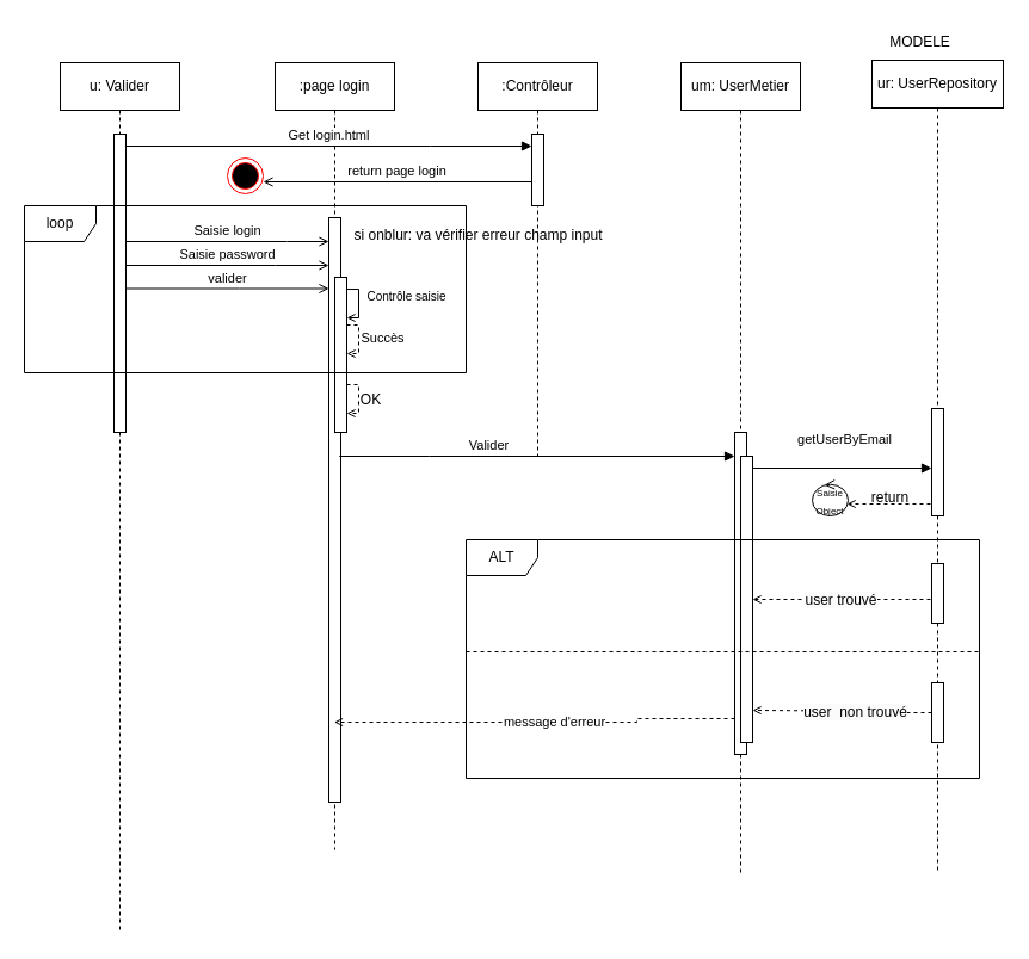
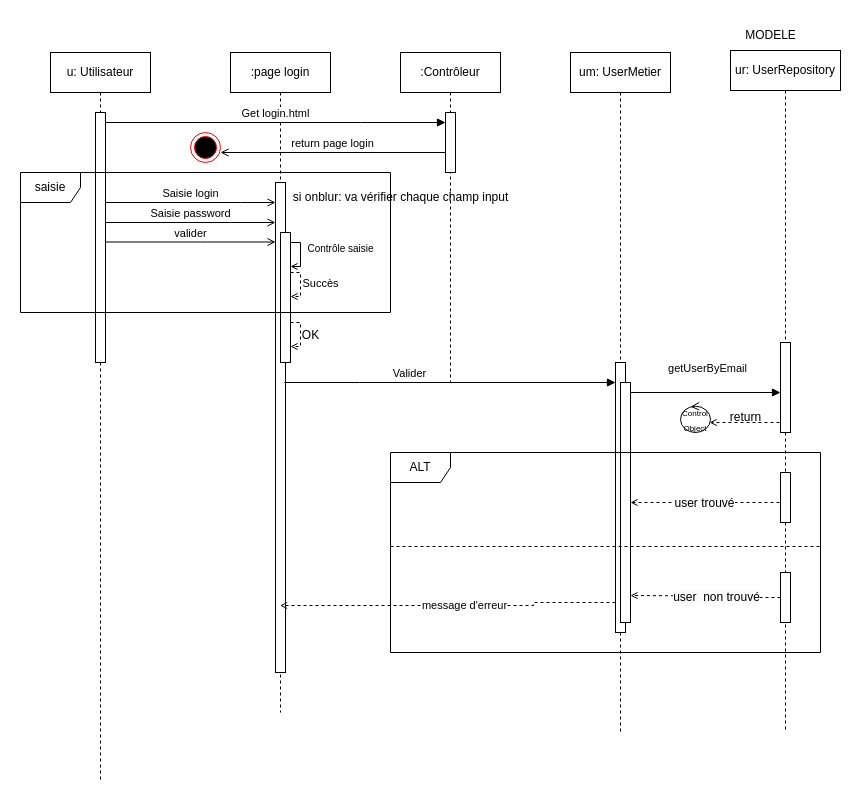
  <mxCell id="0" />
  <mxCell id="1" parent="0" />
- <mxCell id="2" value="u: Valider" style="shape=umlLifeline;perimeter=lifelinePerimeter;whiteSpace=wrap;html=1;container=0;dropTarget=0;collapsible=0;recursiveResize=0;outlineConnect=0;portConstraint=eastwest;newEdgeStyle={&quot;edgeStyle&quot;:&quot;elbowEdgeStyle&quot;,&quot;elbow&quot;:&quot;vertical&quot;,&quot;curved&quot;:0,&quot;rounded&quot;:0};" parent="1" vertex="1"><mxGeometry x="50" y="52" width="100" height="730" as="geometry" /></mxCell>
+ <mxCell id="2" value="u: Utilisateur" style="shape=umlLifeline;perimeter=lifelinePerimeter;whiteSpace=wrap;html=1;container=0;dropTarget=0;collapsible=0;recursiveResize=0;outlineConnect=0;portConstraint=eastwest;newEdgeStyle={&quot;edgeStyle&quot;:&quot;elbowEdgeStyle&quot;,&quot;elbow&quot;:&quot;vertical&quot;,&quot;curved&quot;:0,&quot;rounded&quot;:0};" parent="1" vertex="1"><mxGeometry x="50" y="52" width="100" height="730" as="geometry" /></mxCell>
  <mxCell id="3" value="" style="html=1;points=[];perimeter=orthogonalPerimeter;outlineConnect=0;targetShapes=umlLifeline;portConstraint=eastwest;newEdgeStyle={&quot;edgeStyle&quot;:&quot;elbowEdgeStyle&quot;,&quot;elbow&quot;:&quot;vertical&quot;,&quot;curved&quot;:0,&quot;rounded&quot;:0};" parent="2" vertex="1"><mxGeometry x="45" y="60" width="10" height="250" as="geometry" /></mxCell>
  <mxCell id="4" value=":page login" style="shape=umlLifeline;perimeter=lifelinePerimeter;whiteSpace=wrap;html=1;container=0;dropTarget=0;collapsible=0;recursiveResize=0;outlineConnect=0;portConstraint=eastwest;newEdgeStyle={&quot;edgeStyle&quot;:&quot;elbowEdgeStyle&quot;,&quot;elbow&quot;:&quot;vertical&quot;,&quot;curved&quot;:0,&quot;rounded&quot;:0};" parent="1" vertex="1"><mxGeometry x="230" y="52" width="100" height="660" as="geometry" /></mxCell>
  <mxCell id="5" value="" style="html=1;points=[];perimeter=orthogonalPerimeter;outlineConnect=0;targetShapes=umlLifeline;portConstraint=eastwest;newEdgeStyle={&quot;edgeStyle&quot;:&quot;elbowEdgeStyle&quot;,&quot;elbow&quot;:&quot;vertical&quot;,&quot;curved&quot;:0,&quot;rounded&quot;:0};" parent="4" vertex="1"><mxGeometry x="45" y="130" width="10" height="490" as="geometry" /></mxCell>
  <mxCell id="6" value="" style="html=1;points=[];perimeter=orthogonalPerimeter;outlineConnect=0;targetShapes=umlLifeline;portConstraint=eastwest;newEdgeStyle={&quot;edgeStyle&quot;:&quot;elbowEdgeStyle&quot;,&quot;elbow&quot;:&quot;vertical&quot;,&quot;curved&quot;:0,&quot;rounded&quot;:0};" vertex="1" parent="4"><mxGeometry x="50" y="180" width="10" height="130" as="geometry" /></mxCell>
  <mxCell id="7" value="&lt;font style=&quot;font-size: 10px;&quot;&gt;&lt;font style=&quot;&quot;&gt;Contrôle&lt;/font&gt;&amp;nbsp;saisie&lt;/font&gt;" style="html=1;verticalAlign=bottom;endArrow=open;edgeStyle=orthogonalEdgeStyle;elbow=vertical;rounded=0;endFill=0;jumpSize=4;startSize=4;endSize=5;" edge="1" parent="4"><mxGeometry x="0.114" y="40" relative="1" as="geometry"><mxPoint x="60" y="190" as="sourcePoint" /><Array as="points"><mxPoint x="70" y="190" /></Array><mxPoint x="60" y="214" as="targetPoint" /><mxPoint as="offset" /></mxGeometry></mxCell>
  <mxCell id="8" value="" style="html=1;verticalAlign=bottom;endArrow=open;edgeStyle=orthogonalEdgeStyle;elbow=vertical;rounded=0;endFill=0;jumpSize=4;startSize=4;endSize=5;dashed=1;" edge="1" parent="4" source="6" target="6"><mxGeometry x="-0.091" y="10" relative="1" as="geometry"><mxPoint x="60" y="270" as="sourcePoint" /><Array as="points"><mxPoint x="70" y="270" /><mxPoint x="70" y="294" /></Array><mxPoint x="60" y="294" as="targetPoint" /><mxPoint as="offset" /></mxGeometry></mxCell>
  <mxCell id="9" value="Get login.html" style="html=1;verticalAlign=bottom;endArrow=block;edgeStyle=elbowEdgeStyle;elbow=horizontal;curved=0;rounded=0;" parent="1" source="3" target="12" edge="1"><mxGeometry relative="1" as="geometry"><mxPoint x="205" y="142" as="sourcePoint" /><Array as="points"><mxPoint x="360" y="122" /><mxPoint x="190" y="132" /></Array></mxGeometry></mxCell>
  <mxCell id="10" value="return page login" style="html=1;verticalAlign=bottom;endArrow=open;edgeStyle=elbowEdgeStyle;elbow=vertical;curved=0;rounded=0;endFill=0;entryX=1;entryY=0.667;entryDx=0;entryDy=0;entryPerimeter=0;" parent="1" source="12" target="24" edge="1"><mxGeometry relative="1" as="geometry"><mxPoint x="457.96" y="150.46" as="sourcePoint" /><Array as="points" /><mxPoint x="230" y="143.53" as="targetPoint" /></mxGeometry></mxCell>
  <mxCell id="11" value=":Contrôleur" style="shape=umlLifeline;perimeter=lifelinePerimeter;whiteSpace=wrap;html=1;container=0;dropTarget=0;collapsible=0;recursiveResize=0;outlineConnect=0;portConstraint=eastwest;newEdgeStyle={&quot;edgeStyle&quot;:&quot;elbowEdgeStyle&quot;,&quot;elbow&quot;:&quot;vertical&quot;,&quot;curved&quot;:0,&quot;rounded&quot;:0};" vertex="1" parent="1"><mxGeometry x="400" y="52" width="100" height="330" as="geometry" /></mxCell>
  <mxCell id="12" value="" style="html=1;points=[];perimeter=orthogonalPerimeter;outlineConnect=0;targetShapes=umlLifeline;portConstraint=eastwest;newEdgeStyle={&quot;edgeStyle&quot;:&quot;elbowEdgeStyle&quot;,&quot;elbow&quot;:&quot;vertical&quot;,&quot;curved&quot;:0,&quot;rounded&quot;:0};" vertex="1" parent="11"><mxGeometry x="45" y="60" width="10" height="60" as="geometry" /></mxCell>
  <mxCell id="13" value="um: UserMetier" style="shape=umlLifeline;perimeter=lifelinePerimeter;whiteSpace=wrap;html=1;container=0;dropTarget=0;collapsible=0;recursiveResize=0;outlineConnect=0;portConstraint=eastwest;newEdgeStyle={&quot;edgeStyle&quot;:&quot;elbowEdgeStyle&quot;,&quot;elbow&quot;:&quot;vertical&quot;,&quot;curved&quot;:0,&quot;rounded&quot;:0};" vertex="1" parent="1"><mxGeometry x="570" y="52" width="100" height="680" as="geometry" /></mxCell>
  <mxCell id="14" value="" style="html=1;points=[];perimeter=orthogonalPerimeter;outlineConnect=0;targetShapes=umlLifeline;portConstraint=eastwest;newEdgeStyle={&quot;edgeStyle&quot;:&quot;elbowEdgeStyle&quot;,&quot;elbow&quot;:&quot;vertical&quot;,&quot;curved&quot;:0,&quot;rounded&quot;:0};" vertex="1" parent="13"><mxGeometry x="45" y="310" width="10" height="270" as="geometry" /></mxCell>
  <mxCell id="15" value="&lt;span style=&quot;color: rgba(0, 0, 0, 0); font-family: monospace; font-size: 0px; text-align: start;&quot;&gt;%3CmxGraphModel%3E%3Croot%3E%3CmxCell%20id%3D%220%22%2F%3E%3CmxCell%20id%3D%221%22%20parent%3D%220%22%2F%3E%3CmxCell%20id%3D%222%22%20value%3D%22Succ%C3%A8s%22%20style%3D%22html%3D1%3BverticalAlign%3Dbottom%3BendArrow%3Dblock%3BedgeStyle%3DelbowEdgeStyle%3Belbow%3Dhorizontal%3Bcurved%3D0%3Brounded%3D0%3B%22%20edge%3D%221%22%20parent%3D%221%22%3E%3CmxGeometry%20x%3D%22-0.782%22%20y%3D%2290%22%20relative%3D%221%22%20as%3D%22geometry%22%3E%3CmxPoint%20x%3D%22273.88%22%20y%3D%22370%22%20as%3D%22sourcePoint%22%2F%3E%3CArray%20as%3D%22points%22%3E%3CmxPoint%20x%3D%22349.13%22%20y%3D%22370%22%2F%3E%3C%2FArray%3E%3CmxPoint%20x%3D%22605%22%20y%3D%22370%22%20as%3D%22targetPoint%22%2F%3E%3CmxPoint%20as%3D%22offset%22%2F%3E%3C%2FmxGeometry%3E%3C%2FmxCell%3E%3CmxCell%20id%3D%223%22%20value%3D%22Valider%22%20style%3D%22edgeLabel%3Bhtml%3D1%3Balign%3Dcenter%3BverticalAlign%3Dmiddle%3Bresizable%3D0%3Bpoints%3D%5B%5D%3B%22%20vertex%3D%221%22%20connectable%3D%220%22%20parent%3D%222%22%3E%3CmxGeometry%20x%3D%220.126%22%20relative%3D%221%22%20as%3D%22geometry%22%3E%3CmxPoint%20x%3D%22-61%22%20y%3D%22-10%22%20as%3D%22offset%22%2F%3E%3C%2FmxGeometry%3E%3C%2FmxCell%3E%3C%2Froot%3E%3C%2FmxGraphModel%3E&lt;/span&gt;" style="html=1;points=[];perimeter=orthogonalPerimeter;outlineConnect=0;targetShapes=umlLifeline;portConstraint=eastwest;newEdgeStyle={&quot;edgeStyle&quot;:&quot;elbowEdgeStyle&quot;,&quot;elbow&quot;:&quot;vertical&quot;,&quot;curved&quot;:0,&quot;rounded&quot;:0};" vertex="1" parent="13"><mxGeometry x="50" y="330" width="10" height="240" as="geometry" /></mxCell>
  <mxCell id="16" value="ur: UserRepository" style="shape=umlLifeline;perimeter=lifelinePerimeter;whiteSpace=wrap;html=1;container=0;dropTarget=0;collapsible=0;recursiveResize=0;outlineConnect=0;portConstraint=eastwest;newEdgeStyle={&quot;edgeStyle&quot;:&quot;elbowEdgeStyle&quot;,&quot;elbow&quot;:&quot;vertical&quot;,&quot;curved&quot;:0,&quot;rounded&quot;:0};" vertex="1" parent="1"><mxGeometry x="730" y="50" width="110" height="682" as="geometry" /></mxCell>
  <mxCell id="17" value="&lt;span style=&quot;color: rgba(0, 0, 0, 0); font-family: monospace; font-size: 0px; text-align: start;&quot;&gt;%3CmxGraphModel%3E%3Croot%3E%3CmxCell%20id%3D%220%22%2F%3E%3CmxCell%20id%3D%221%22%20parent%3D%220%22%2F%3E%3CmxCell%20id%3D%222%22%20value%3D%22Succ%C3%A8s%22%20style%3D%22html%3D1%3BverticalAlign%3Dbottom%3BendArrow%3Dblock%3BedgeStyle%3DelbowEdgeStyle%3Belbow%3Dhorizontal%3Bcurved%3D0%3Brounded%3D0%3B%22%20edge%3D%221%22%20parent%3D%221%22%3E%3CmxGeometry%20x%3D%22-0.782%22%20y%3D%2290%22%20relative%3D%221%22%20as%3D%22geometry%22%3E%3CmxPoint%20x%3D%22273.88%22%20y%3D%22370%22%20as%3D%22sourcePoint%22%2F%3E%3CArray%20as%3D%22points%22%3E%3CmxPoint%20x%3D%22349.13%22%20y%3D%22370%22%2F%3E%3C%2FArray%3E%3CmxPoint%20x%3D%22605%22%20y%3D%22370%22%20as%3D%22targetPoint%22%2F%3E%3CmxPoint%20as%3D%22offset%22%2F%3E%3C%2FmxGeometry%3E%3C%2FmxCell%3E%3CmxCell%20id%3D%223%22%20value%3D%22Valider%22%20style%3D%22edgeLabel%3Bhtml%3D1%3Balign%3Dcenter%3BverticalAlign%3Dmiddle%3Bresizable%3D0%3Bpoints%3D%5B%5D%3B%22%20vertex%3D%221%22%20connectable%3D%220%22%20parent%3D%222%22%3E%3CmxGeometry%20x%3D%220.126%22%20relative%3D%221%22%20as%3D%22geometry%22%3E%3CmxPoint%20x%3D%22-61%22%20y%3D%22-10%22%20as%3D%22offset%22%2F%3E%3C%2FmxGeometry%3E%3C%2FmxCell%3E%3C%2Froot%3E%3C%2FmxGraphModel%3E&lt;/span&gt;" style="html=1;points=[];perimeter=orthogonalPerimeter;outlineConnect=0;targetShapes=umlLifeline;portConstraint=eastwest;newEdgeStyle={&quot;edgeStyle&quot;:&quot;elbowEdgeStyle&quot;,&quot;elbow&quot;:&quot;vertical&quot;,&quot;curved&quot;:0,&quot;rounded&quot;:0};" vertex="1" parent="16"><mxGeometry x="50" y="292" width="10" height="90" as="geometry" /></mxCell>
  <mxCell id="18" value="Saisie login" style="html=1;verticalAlign=bottom;endArrow=open;edgeStyle=elbowEdgeStyle;elbow=vertical;curved=0;rounded=0;endFill=0;" edge="1" parent="1" source="3" target="5"><mxGeometry relative="1" as="geometry"><mxPoint x="130" y="192" as="sourcePoint" /><Array as="points"><mxPoint x="240" y="202" /></Array><mxPoint x="272.5" y="192" as="targetPoint" /></mxGeometry></mxCell>
  <mxCell id="19" value="Saisie password" style="html=1;verticalAlign=bottom;endArrow=open;edgeStyle=elbowEdgeStyle;elbow=vertical;curved=0;rounded=0;endFill=0;" edge="1" parent="1" source="3" target="5"><mxGeometry relative="1" as="geometry"><mxPoint x="110" y="212" as="sourcePoint" /><Array as="points"><mxPoint x="230" y="222" /><mxPoint x="195" y="212" /></Array><mxPoint x="272.5" y="212" as="targetPoint" /></mxGeometry></mxCell>
  <mxCell id="20" value="" style="html=1;verticalAlign=bottom;endArrow=open;edgeStyle=orthogonalEdgeStyle;elbow=vertical;rounded=0;endFill=0;jumpSize=4;startSize=4;endSize=5;dashed=1;" edge="1" parent="1"><mxGeometry x="-0.091" y="10" relative="1" as="geometry"><mxPoint x="290" y="272" as="sourcePoint" /><Array as="points"><mxPoint x="300" y="272" /></Array><mxPoint x="290" y="296" as="targetPoint" /><mxPoint as="offset" /></mxGeometry></mxCell>
  <mxCell id="21" value="Succès" style="html=1;verticalAlign=bottom;endArrow=block;edgeStyle=elbowEdgeStyle;elbow=horizontal;curved=0;rounded=0;" edge="1" parent="1" target="14"><mxGeometry x="-0.782" y="90" relative="1" as="geometry"><mxPoint x="283.88" y="382" as="sourcePoint" /><Array as="points"><mxPoint x="359.13" y="382" /></Array><mxPoint x="616.13" y="382" as="targetPoint" /><mxPoint as="offset" /></mxGeometry></mxCell>
  <mxCell id="22" value="Valider" style="edgeLabel;html=1;align=center;verticalAlign=middle;resizable=0;points=[];" vertex="1" connectable="0" parent="21"><mxGeometry x="0.126" relative="1" as="geometry"><mxPoint x="-61" y="-10" as="offset" /></mxGeometry></mxCell>
  <mxCell id="23" value="getUserByEmail" style="html=1;verticalAlign=bottom;endArrow=block;elbow=vertical;rounded=0;" edge="1" parent="1" source="15"><mxGeometry x="0.033" y="15" relative="1" as="geometry"><mxPoint x="635" y="392" as="sourcePoint" /><mxPoint x="780" y="392" as="targetPoint" /><mxPoint as="offset" /></mxGeometry></mxCell>
  <mxCell id="24" value="" style="ellipse;html=1;shape=endState;fillColor=#000000;strokeColor=#ff0000;" vertex="1" parent="1"><mxGeometry x="190" y="132" width="30" height="30" as="geometry" /></mxCell>
  <mxCell id="25" value="valider" style="html=1;verticalAlign=bottom;endArrow=open;edgeStyle=elbowEdgeStyle;elbow=vertical;curved=0;rounded=0;endFill=0;" edge="1" parent="1" source="3" target="5"><mxGeometry relative="1" as="geometry"><mxPoint x="110" y="241.5" as="sourcePoint" /><Array as="points"><mxPoint x="200" y="241.5" /></Array><mxPoint x="277.5" y="241.5" as="targetPoint" /></mxGeometry></mxCell>
  <mxCell id="26" value="MODELE" style="text;html=1;align=center;verticalAlign=middle;resizable=0;points=[];autosize=1;strokeColor=none;fillColor=none;" vertex="1" parent="1"><mxGeometry x="735" y="20" width="70" height="30" as="geometry" /></mxCell>
- <mxCell id="27" value="si onblur: va vérifier erreur champ input" style="text;html=1;align=center;verticalAlign=middle;resizable=0;points=[];autosize=1;strokeColor=none;fillColor=none;" vertex="1" parent="1"><mxGeometry x="280" y="182" width="240" height="30" as="geometry" /></mxCell>
- <mxCell id="28" value="loop" style="shape=umlFrame;whiteSpace=wrap;html=1;pointerEvents=0;" vertex="1" parent="1"><mxGeometry x="20" y="172" width="370" height="140" as="geometry" /></mxCell>
+ <mxCell id="27" value="si onblur: va vérifier chaque champ input" style="text;html=1;align=center;verticalAlign=middle;resizable=0;points=[];autosize=1;strokeColor=none;fillColor=none;" vertex="1" parent="1"><mxGeometry x="280" y="182" width="240" height="30" as="geometry" /></mxCell>
+ <mxCell id="28" value="saisie" style="shape=umlFrame;whiteSpace=wrap;html=1;pointerEvents=0;" vertex="1" parent="1"><mxGeometry x="20" y="172" width="370" height="140" as="geometry" /></mxCell>
  <mxCell id="29" value="OK" style="text;html=1;align=center;verticalAlign=middle;resizable=0;points=[];autosize=1;strokeColor=none;fillColor=none;" vertex="1" parent="1"><mxGeometry x="290" y="320" width="40" height="30" as="geometry" /></mxCell>
  <mxCell id="30" value="" style="html=1;verticalAlign=bottom;endArrow=open;edgeStyle=orthogonalEdgeStyle;elbow=vertical;rounded=0;endFill=0;jumpSize=4;startSize=4;endSize=5;dashed=1;" edge="1" parent="1" target="40"><mxGeometry x="-0.091" y="10" relative="1" as="geometry"><mxPoint x="780" y="426.966" as="sourcePoint" /><Array as="points"><mxPoint x="780" y="422" /></Array><mxPoint x="710" y="422" as="targetPoint" /><mxPoint as="offset" /></mxGeometry></mxCell>
  <mxCell id="31" value="return" style="text;html=1;align=center;verticalAlign=middle;resizable=0;points=[];autosize=1;strokeColor=none;fillColor=none;" vertex="1" parent="1"><mxGeometry x="720" y="402" width="50" height="30" as="geometry" /></mxCell>
  <mxCell id="32" value="ALT" style="shape=umlFrame;whiteSpace=wrap;html=1;pointerEvents=0;" vertex="1" parent="1"><mxGeometry x="390" y="452" width="430" height="200" as="geometry" /></mxCell>
  <mxCell id="33" value="" style="line;strokeWidth=1;fillColor=none;align=left;verticalAlign=middle;spacingTop=-1;spacingLeft=3;spacingRight=3;rotatable=0;labelPosition=right;points=[];portConstraint=eastwest;strokeColor=inherit;dashed=1;" vertex="1" parent="1"><mxGeometry x="390" y="542" width="430" height="8" as="geometry" /></mxCell>
  <mxCell id="34" value="&lt;span style=&quot;color: rgba(0, 0, 0, 0); font-family: monospace; font-size: 0px; text-align: start;&quot;&gt;%3CmxGraphModel%3E%3Croot%3E%3CmxCell%20id%3D%220%22%2F%3E%3CmxCell%20id%3D%221%22%20parent%3D%220%22%2F%3E%3CmxCell%20id%3D%222%22%20value%3D%22Succ%C3%A8s%22%20style%3D%22html%3D1%3BverticalAlign%3Dbottom%3BendArrow%3Dblock%3BedgeStyle%3DelbowEdgeStyle%3Belbow%3Dhorizontal%3Bcurved%3D0%3Brounded%3D0%3B%22%20edge%3D%221%22%20parent%3D%221%22%3E%3CmxGeometry%20x%3D%22-0.782%22%20y%3D%2290%22%20relative%3D%221%22%20as%3D%22geometry%22%3E%3CmxPoint%20x%3D%22273.88%22%20y%3D%22370%22%20as%3D%22sourcePoint%22%2F%3E%3CArray%20as%3D%22points%22%3E%3CmxPoint%20x%3D%22349.13%22%20y%3D%22370%22%2F%3E%3C%2FArray%3E%3CmxPoint%20x%3D%22605%22%20y%3D%22370%22%20as%3D%22targetPoint%22%2F%3E%3CmxPoint%20as%3D%22offset%22%2F%3E%3C%2FmxGeometry%3E%3C%2FmxCell%3E%3CmxCell%20id%3D%223%22%20value%3D%22Valider%22%20style%3D%22edgeLabel%3Bhtml%3D1%3Balign%3Dcenter%3BverticalAlign%3Dmiddle%3Bresizable%3D0%3Bpoints%3D%5B%5D%3B%22%20vertex%3D%221%22%20connectable%3D%220%22%20parent%3D%222%22%3E%3CmxGeometry%20x%3D%220.126%22%20relative%3D%221%22%20as%3D%22geometry%22%3E%3CmxPoint%20x%3D%22-61%22%20y%3D%22-10%22%20as%3D%22offset%22%2F%3E%3C%2FmxGeometry%3E%3C%2FmxCell%3E%3C%2Froot%3E%3C%2FmxGraphModel%3E&lt;/span&gt;" style="html=1;points=[];perimeter=orthogonalPerimeter;outlineConnect=0;targetShapes=umlLifeline;portConstraint=eastwest;newEdgeStyle={&quot;edgeStyle&quot;:&quot;elbowEdgeStyle&quot;,&quot;elbow&quot;:&quot;vertical&quot;,&quot;curved&quot;:0,&quot;rounded&quot;:0};" vertex="1" parent="1"><mxGeometry x="780" y="472" width="10" height="50" as="geometry" /></mxCell>
  <mxCell id="35" value="&lt;span style=&quot;color: rgba(0, 0, 0, 0); font-family: monospace; font-size: 0px; text-align: start;&quot;&gt;%3CmxGraphModel%3E%3Croot%3E%3CmxCell%20id%3D%220%22%2F%3E%3CmxCell%20id%3D%221%22%20parent%3D%220%22%2F%3E%3CmxCell%20id%3D%222%22%20value%3D%22Succ%C3%A8s%22%20style%3D%22html%3D1%3BverticalAlign%3Dbottom%3BendArrow%3Dblock%3BedgeStyle%3DelbowEdgeStyle%3Belbow%3Dhorizontal%3Bcurved%3D0%3Brounded%3D0%3B%22%20edge%3D%221%22%20parent%3D%221%22%3E%3CmxGeometry%20x%3D%22-0.782%22%20y%3D%2290%22%20relative%3D%221%22%20as%3D%22geometry%22%3E%3CmxPoint%20x%3D%22273.88%22%20y%3D%22370%22%20as%3D%22sourcePoint%22%2F%3E%3CArray%20as%3D%22points%22%3E%3CmxPoint%20x%3D%22349.13%22%20y%3D%22370%22%2F%3E%3C%2FArray%3E%3CmxPoint%20x%3D%22605%22%20y%3D%22370%22%20as%3D%22targetPoint%22%2F%3E%3CmxPoint%20as%3D%22offset%22%2F%3E%3C%2FmxGeometry%3E%3C%2FmxCell%3E%3CmxCell%20id%3D%223%22%20value%3D%22Valider%22%20style%3D%22edgeLabel%3Bhtml%3D1%3Balign%3Dcenter%3BverticalAlign%3Dmiddle%3Bresizable%3D0%3Bpoints%3D%5B%5D%3B%22%20vertex%3D%221%22%20connectable%3D%220%22%20parent%3D%222%22%3E%3CmxGeometry%20x%3D%220.126%22%20relative%3D%221%22%20as%3D%22geometry%22%3E%3CmxPoint%20x%3D%22-61%22%20y%3D%22-10%22%20as%3D%22offset%22%2F%3E%3C%2FmxGeometry%3E%3C%2FmxCell%3E%3C%2Froot%3E%3C%2FmxGraphModel%3E&lt;/span&gt;" style="html=1;points=[];perimeter=orthogonalPerimeter;outlineConnect=0;targetShapes=umlLifeline;portConstraint=eastwest;newEdgeStyle={&quot;edgeStyle&quot;:&quot;elbowEdgeStyle&quot;,&quot;elbow&quot;:&quot;vertical&quot;,&quot;curved&quot;:0,&quot;rounded&quot;:0};" vertex="1" parent="1"><mxGeometry x="780" y="572" width="10" height="50" as="geometry" /></mxCell>
  <mxCell id="36" value="" style="html=1;verticalAlign=bottom;endArrow=open;edgeStyle=orthogonalEdgeStyle;elbow=vertical;rounded=0;endFill=0;jumpSize=4;startSize=4;endSize=5;dashed=1;" edge="1" parent="1"><mxGeometry x="-0.091" y="10" relative="1" as="geometry"><mxPoint x="779.98" y="506.966" as="sourcePoint" /><Array as="points"><mxPoint x="779.98" y="502" /></Array><mxPoint x="629.98" y="502" as="targetPoint" /><mxPoint as="offset" /></mxGeometry></mxCell>
  <mxCell id="37" value="&lt;span style=&quot;font-size: 12px; background-color: rgb(251, 251, 251);&quot;&gt;user trouvé&lt;/span&gt;" style="edgeLabel;html=1;align=center;verticalAlign=middle;resizable=0;points=[];" vertex="1" connectable="0" parent="36"><mxGeometry x="0.041" relative="1" as="geometry"><mxPoint as="offset" /></mxGeometry></mxCell>
  <mxCell id="38" value="" style="html=1;verticalAlign=bottom;endArrow=open;edgeStyle=orthogonalEdgeStyle;elbow=vertical;rounded=0;endFill=0;jumpSize=4;startSize=4;endSize=5;dashed=1;" edge="1" parent="1" source="35"><mxGeometry x="-0.091" y="10" relative="1" as="geometry"><mxPoint x="779.97" y="599.486" as="sourcePoint" /><Array as="points" /><mxPoint x="630" y="595" as="targetPoint" /><mxPoint as="offset" /></mxGeometry></mxCell>
  <mxCell id="39" value="&lt;span style=&quot;font-size: 12px; background-color: rgb(251, 251, 251);&quot;&gt;user&amp;nbsp; non trouvé&lt;/span&gt;" style="edgeLabel;html=1;align=center;verticalAlign=middle;resizable=0;points=[];" vertex="1" connectable="0" parent="38"><mxGeometry x="-0.141" y="-1" relative="1" as="geometry"><mxPoint as="offset" /></mxGeometry></mxCell>
- <mxCell id="40" value="&lt;font style=&quot;font-size: 8px;&quot;&gt;Saisie Object&lt;/font&gt;" style="ellipse;shape=umlControl;whiteSpace=wrap;html=1;" vertex="1" parent="1"><mxGeometry x="680" y="402" width="30" height="30" as="geometry" /></mxCell>
+ <mxCell id="40" value="&lt;font style=&quot;font-size: 8px;&quot;&gt;Control Object&lt;/font&gt;" style="ellipse;shape=umlControl;whiteSpace=wrap;html=1;" vertex="1" parent="1"><mxGeometry x="680" y="402" width="30" height="30" as="geometry" /></mxCell>
  <mxCell id="41" value="" style="html=1;verticalAlign=bottom;endArrow=open;edgeStyle=orthogonalEdgeStyle;elbow=vertical;rounded=0;endFill=0;jumpSize=4;startSize=4;endSize=5;dashed=1;" edge="1" parent="1" source="14" target="4"><mxGeometry x="-0.091" y="10" relative="1" as="geometry"><mxPoint x="600" y="604" as="sourcePoint" /><Array as="points"><mxPoint x="533" y="602" /><mxPoint x="533" y="605" /></Array><mxPoint x="450" y="605" as="targetPoint" /><mxPoint as="offset" /></mxGeometry></mxCell>
  <mxCell id="42" value="message d'erreur" style="edgeLabel;html=1;align=center;verticalAlign=middle;resizable=0;points=[];" vertex="1" connectable="0" parent="41"><mxGeometry x="-0.083" y="-1" relative="1" as="geometry"><mxPoint as="offset" /></mxGeometry></mxCell>
